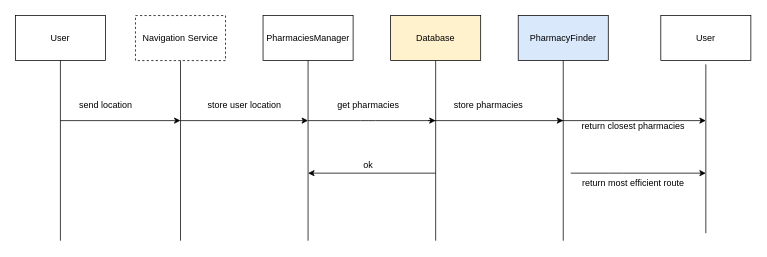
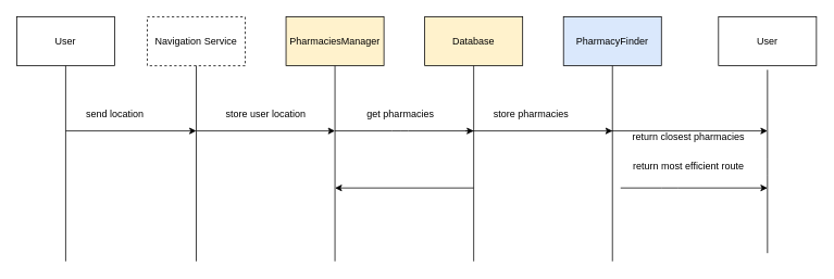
  <mxCell id="0" />
  <mxCell id="1" parent="0" />
  <mxCell id="2" value="User" style="rounded=0;whiteSpace=wrap;html=1;" vertex="1" parent="1"><mxGeometry x="20" y="20" width="120" height="60" as="geometry" /></mxCell>
  <mxCell id="3" value="" style="endArrow=none;html=1;entryX=0.5;entryY=1;entryDx=0;entryDy=0;" edge="1" parent="1" target="2"><mxGeometry width="50" height="50" relative="1" as="geometry"><mxPoint x="80" y="320" as="sourcePoint" /><mxPoint x="110" y="200" as="targetPoint" /></mxGeometry></mxCell>
  <mxCell id="4" value="Navigation Service" style="rounded=0;whiteSpace=wrap;html=1;dashed=1;" vertex="1" parent="1"><mxGeometry x="180" y="20" width="120" height="60" as="geometry" /></mxCell>
- <mxCell id="5" value="PharmaciesManager" style="rounded=0;whiteSpace=wrap;html=1;" vertex="1" parent="1"><mxGeometry x="350" y="20" width="120" height="60" as="geometry" /></mxCell>
+ <mxCell id="5" value="PharmaciesManager" style="rounded=0;whiteSpace=wrap;html=1;fillColor=#fff2cc;" vertex="1" parent="1"><mxGeometry x="350" y="20" width="120" height="60" as="geometry" /></mxCell>
  <mxCell id="6" value="Database" style="rounded=0;whiteSpace=wrap;html=1;fillColor=#fff2cc;" vertex="1" parent="1"><mxGeometry x="520" y="20" width="120" height="60" as="geometry" /></mxCell>
  <mxCell id="7" value="PharmacyFinder" style="rounded=0;whiteSpace=wrap;html=1;fillColor=#dae8fc;" vertex="1" parent="1"><mxGeometry x="690" y="20" width="120" height="60" as="geometry" /></mxCell>
  <mxCell id="8" value="" style="endArrow=classic;html=1;" edge="1" parent="1"><mxGeometry width="50" height="50" relative="1" as="geometry"><mxPoint x="80" y="160" as="sourcePoint" /><mxPoint x="240" y="160" as="targetPoint" /></mxGeometry></mxCell>
  <mxCell id="9" value="" style="endArrow=none;html=1;entryX=0.5;entryY=1;entryDx=0;entryDy=0;" edge="1" parent="1" target="4"><mxGeometry width="50" height="50" relative="1" as="geometry"><mxPoint x="240" y="320" as="sourcePoint" /><mxPoint x="460" y="290" as="targetPoint" /></mxGeometry></mxCell>
  <mxCell id="10" value="" style="endArrow=none;html=1;entryX=0.5;entryY=1;entryDx=0;entryDy=0;" edge="1" parent="1" target="5"><mxGeometry width="50" height="50" relative="1" as="geometry"><mxPoint x="410" y="320" as="sourcePoint" /><mxPoint x="460" y="290" as="targetPoint" /></mxGeometry></mxCell>
  <mxCell id="11" value="" style="endArrow=none;html=1;entryX=0.5;entryY=1;entryDx=0;entryDy=0;" edge="1" parent="1" target="6"><mxGeometry width="50" height="50" relative="1" as="geometry"><mxPoint x="580" y="320" as="sourcePoint" /><mxPoint x="460" y="290" as="targetPoint" /></mxGeometry></mxCell>
  <mxCell id="12" value="" style="endArrow=none;html=1;entryX=0.5;entryY=1;entryDx=0;entryDy=0;" edge="1" parent="1" target="7"><mxGeometry width="50" height="50" relative="1" as="geometry"><mxPoint x="750" y="320" as="sourcePoint" /><mxPoint x="460" y="290" as="targetPoint" /></mxGeometry></mxCell>
  <mxCell id="13" value="send location&lt;br&gt;" style="text;html=1;align=center;verticalAlign=middle;resizable=0;points=[];autosize=1;" vertex="1" parent="1"><mxGeometry x="95" y="130" width="90" height="20" as="geometry" /></mxCell>
  <mxCell id="14" value="" style="endArrow=classic;html=1;" edge="1" parent="1"><mxGeometry width="50" height="50" relative="1" as="geometry"><mxPoint x="240" y="160" as="sourcePoint" /><mxPoint x="410" y="160" as="targetPoint" /></mxGeometry></mxCell>
  <mxCell id="15" value="" style="endArrow=classic;html=1;" edge="1" parent="1"><mxGeometry width="50" height="50" relative="1" as="geometry"><mxPoint x="410" y="160" as="sourcePoint" /><mxPoint x="580" y="160" as="targetPoint" /><Array as="points"><mxPoint x="490" y="160" /></Array></mxGeometry></mxCell>
  <mxCell id="16" value="" style="endArrow=classic;html=1;" edge="1" parent="1"><mxGeometry width="50" height="50" relative="1" as="geometry"><mxPoint x="570" y="160" as="sourcePoint" /><mxPoint x="750" y="160" as="targetPoint" /><Array as="points" /></mxGeometry></mxCell>
  <mxCell id="17" value="store user location&lt;br&gt;" style="text;html=1;align=center;verticalAlign=middle;resizable=0;points=[];autosize=1;" vertex="1" parent="1"><mxGeometry x="270" y="130" width="110" height="20" as="geometry" /></mxCell>
  <mxCell id="18" value="get pharmacies" style="text;html=1;align=center;verticalAlign=middle;resizable=0;points=[];autosize=1;" vertex="1" parent="1"><mxGeometry x="440" y="130" width="100" height="20" as="geometry" /></mxCell>
  <mxCell id="19" value="" style="endArrow=classic;html=1;" edge="1" parent="1"><mxGeometry width="50" height="50" relative="1" as="geometry"><mxPoint x="580" y="230" as="sourcePoint" /><mxPoint x="410" y="230" as="targetPoint" /></mxGeometry></mxCell>
- <mxCell id="20" value="ok" style="text;html=1;align=center;verticalAlign=middle;resizable=0;points=[];autosize=1;" vertex="1" parent="1"><mxGeometry x="475" y="210" width="30" height="20" as="geometry" /></mxCell>
  <mxCell id="21" value="store pharmacies" style="text;html=1;align=center;verticalAlign=middle;resizable=0;points=[];autosize=1;" vertex="1" parent="1"><mxGeometry x="595" y="130" width="110" height="20" as="geometry" /></mxCell>
  <mxCell id="22" value="User" style="rounded=0;whiteSpace=wrap;html=1;" vertex="1" parent="1"><mxGeometry x="880" y="20" width="120" height="60" as="geometry" /></mxCell>
  <mxCell id="23" value="" style="endArrow=classic;html=1;" edge="1" parent="1"><mxGeometry width="50" height="50" relative="1" as="geometry"><mxPoint x="745" y="160" as="sourcePoint" /><mxPoint x="940" y="160" as="targetPoint" /><Array as="points" /></mxGeometry></mxCell>
  <mxCell id="24" value="" style="endArrow=none;html=1;" edge="1" parent="1"><mxGeometry width="50" height="50" relative="1" as="geometry"><mxPoint x="940" y="310" as="sourcePoint" /><mxPoint x="940" y="85" as="targetPoint" /><Array as="points"><mxPoint x="940" y="205" /></Array></mxGeometry></mxCell>
  <mxCell id="25" value="return closest pharmacies&lt;br&gt;" style="text;html=1;align=center;verticalAlign=middle;resizable=0;points=[];autosize=1;" vertex="1" parent="1"><mxGeometry x="760" y="160" width="165" height="15" as="geometry" /></mxCell>
  <mxCell id="26" value="" style="endArrow=classic;html=1;" edge="1" parent="1"><mxGeometry width="50" height="50" relative="1" as="geometry"><mxPoint x="760" y="230" as="sourcePoint" /><mxPoint x="940" y="230" as="targetPoint" /><Array as="points"><mxPoint x="820" y="230" /></Array></mxGeometry></mxCell>
- <mxCell id="27" value="return most efficient route" style="text;html=1;align=center;verticalAlign=middle;resizable=0;points=[];autosize=1;" vertex="1" parent="1"><mxGeometry x="760" y="235" width="165" height="15" as="geometry" /></mxCell>
+ <mxCell id="27" value="return most efficient route" style="text;html=1;align=center;verticalAlign=middle;resizable=0;points=[];autosize=1;" vertex="1" parent="1"><mxGeometry x="760" y="195" width="165" height="15" as="geometry" /></mxCell>
